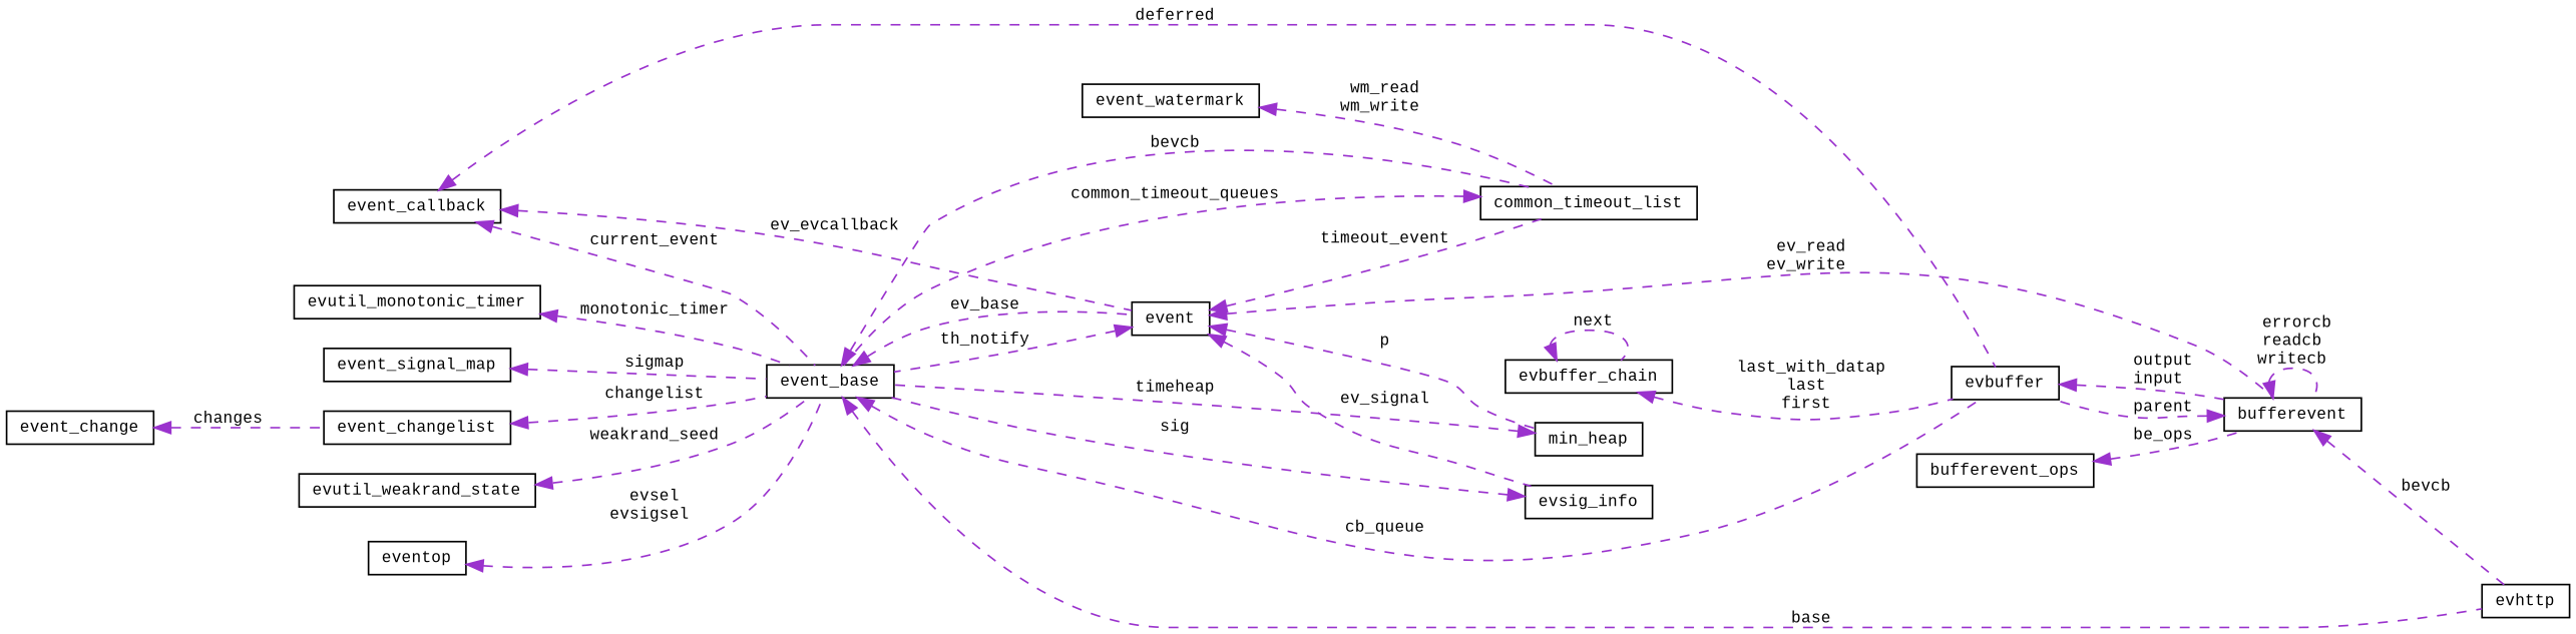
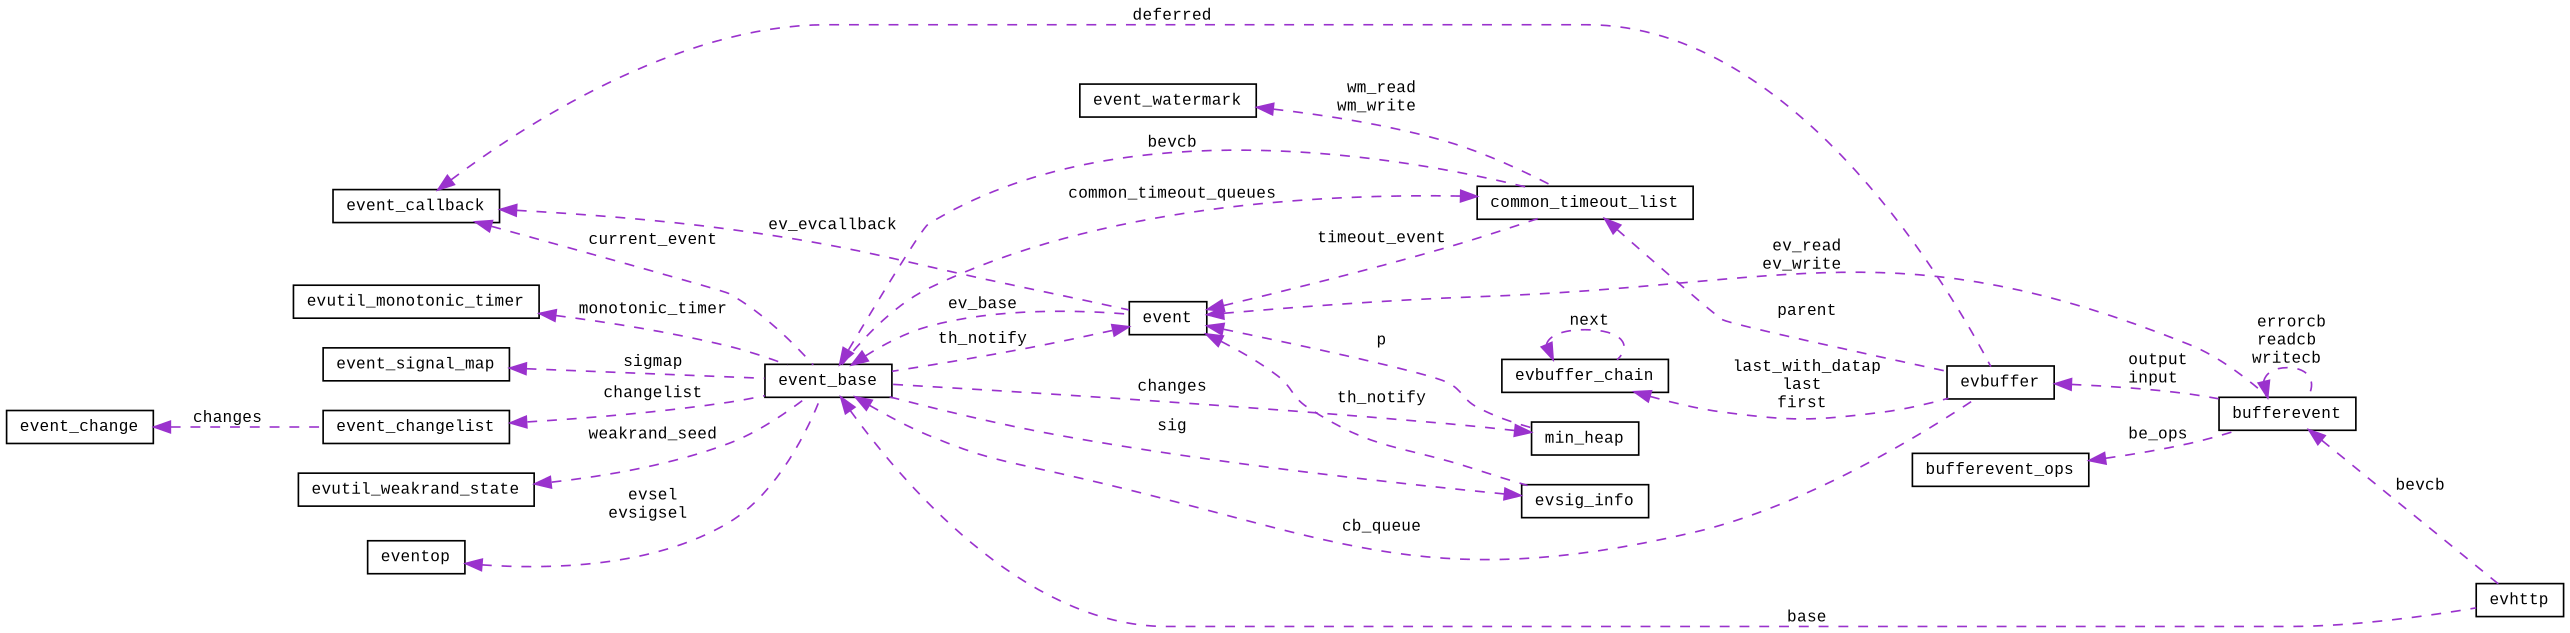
  digraph {
    fontname="Liberation Mono"
    rankdir=LR
    node [color=black fillcolor=white fontname="Liberation Mono" fontsize=10 shape=record style=filled]
    edge [color=darkorchid3 dir=back fontname="Liberation Mono" fontsize=10 labelfontname=Helvetica labelfontsize=10 style=dashed]
    n1 [height=0.2 label=evhttp width=0.4]
    n2 [height=0.2 label=event_base width=0.4]
    n3 [height=0.2 label=event width=0.4]
    n4 [height=0.2 label=common_timeout_list width=0.4]
    n5 [height=0.2 label=evbuffer width=0.4]
    n6 [height=0.2 label=bufferevent width=0.4]
    n7 [height=0.2 label=evsig_info width=0.4]
    n8 [height=0.2 label=min_heap width=0.4]
    n9 [height=0.2 label=eventop width=0.4]
    n10 [height=0.2 label=event_callback width=0.4]
    n11 [height=0.2 label=evutil_monotonic_timer width=0.4]
    n12 [height=0.2 label=event_signal_map width=0.4]
    n13 [height=0.2 label=event_changelist width=0.4]
    n14 [height=0.2 label=event_change width=0.4]
    n15 [height=0.2 label=evutil_weakrand_state width=0.4]
    n16 [height=0.2 label=event_watermark width=0.4]
    n17 [height=0.2 label=evbuffer_chain width=0.4]
    n18 [height=0.2 label=bufferevent_ops width=0.4]
    n2 -> n1 [label=" base"]
    n2 -> n3 [label=" ev_base"]
    n2 -> n4 [label=" bevcb"]
    n2 -> n5 [label=" cb_queue"]
    n3 -> n2 [label=" th_notify"]
    n3 -> n4 [label=" timeout_event"]
    n3 -> n6 [label=" ev_read\nev_write"]
-   n3 -> n7 [label=" ev_signal"]
+   n3 -> n7 [label=" th_notify"]
    n3 -> n8 [label=" p"]
    n4 -> n2 [label=" common_timeout_queues"]
    n5 -> n6 [label=" output\ninput"]
    n6 -> n1 [label=" bevcb"]
-   n6 -> n5 [label=" parent"]
+   n4 -> n5 [label=" parent"]
    n6 -> n6 [label=" errorcb\nreadcb\nwritecb"]
    n7 -> n2 [label=" sig"]
-   n8 -> n2 [label=" timeheap"]
+   n8 -> n2 [label=" changes"]
    n9 -> n2 [label=" evsel\nevsigsel"]
    n10 -> n2 [label=" current_event"]
    n10 -> n3 [label=" ev_evcallback"]
    n10 -> n5 [label=" deferred"]
    n11 -> n2 [label=" monotonic_timer"]
    n12 -> n2 [label=" sigmap"]
    n13 -> n2 [label=" changelist"]
    n14 -> n13 [label=" changes"]
    n15 -> n2 [label=" weakrand_seed"]
    n16 -> n4 [label=" wm_read\nwm_write"]
    n17 -> n5 [label=" last_with_datap\nlast\nfirst"]
    n17 -> n17 [label=" next"]
    n18 -> n6 [label=" be_ops"]
  }
